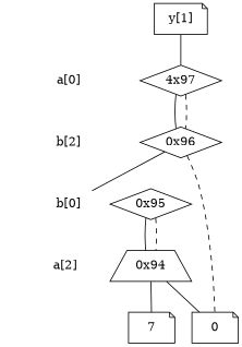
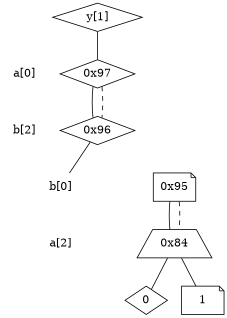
  digraph {
    node [shape=plaintext]
    edge [dir=none]
    "CONST NODES" [style=invis]
    " a[0] "
    " b[2] "
    " b[0] "
    " a[2] "
-   "  y[1]  " [shape=note]
-   "0x97" [shape=diamond label="4x97"]
+   "  y[1]  " [shape=diamond]
+   "0x97" [shape=diamond]
    "0x96" [shape=diamond]
-   "0x95" [shape=diamond]
-   "0x94" [shape=trapezium]
-   n11 [label=0 shape=note]
-   n12 [label=7 shape=note]
+   "0x95" [shape=note]
+   "0x94" [shape=trapezium label="0x84"]
+   n11 [label=0 shape=diamond]
+   n12 [label=1 shape=note]
    subgraph sub_1 {
      "CONST NODES"
      " a[0] "
      " b[2] "
      " b[0] "
      " a[2] "
    }
    subgraph sub_2 {
      rank=same
      "  y[1]  "
    }
    subgraph sub_3 {
      rank=same
      " a[0] "
      "0x97"
    }
    subgraph sub_4 {
      rank=same
      " b[2] "
      "0x96"
    }
    subgraph sub_5 {
      rank=same
      " b[0] "
      "0x95"
    }
    subgraph sub_6 {
      rank=same
      " a[2] "
      "0x94"
    }
    subgraph sub_7 {
      rank=same
      "CONST NODES"
      subgraph sub_8 {
        rank=same
        n11
        n12
      }
    }
    " a[0] " -> " b[2] " [style=invis]
    " b[2] " -> " b[0] " [style=invis]
    " b[0] " -> " a[2] " [style=invis]
    " a[2] " -> "CONST NODES" [style=invis]
    "  y[1]  " -> "0x97" [style=solid]
    "0x97" -> "0x96"
    "0x97" -> "0x96" [style=dashed]
    "0x96" -> " b[0] "
-   "0x96" -> n11 [style=dashed]
    "0x95" -> "0x94"
    "0x95" -> "0x94" [style=dashed]
    "0x94" -> n11 [style=solid]
    "0x94" -> n12
  }
